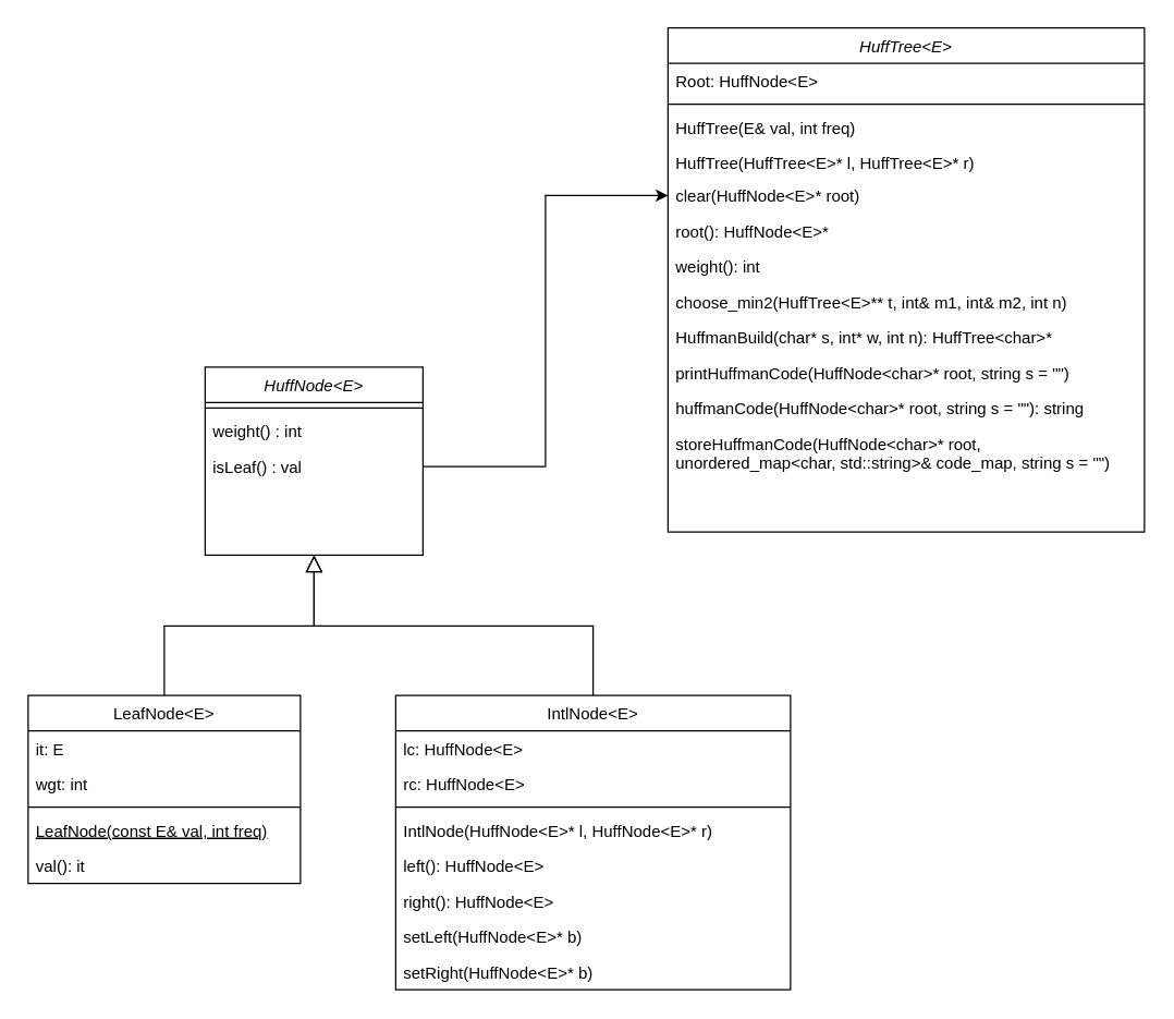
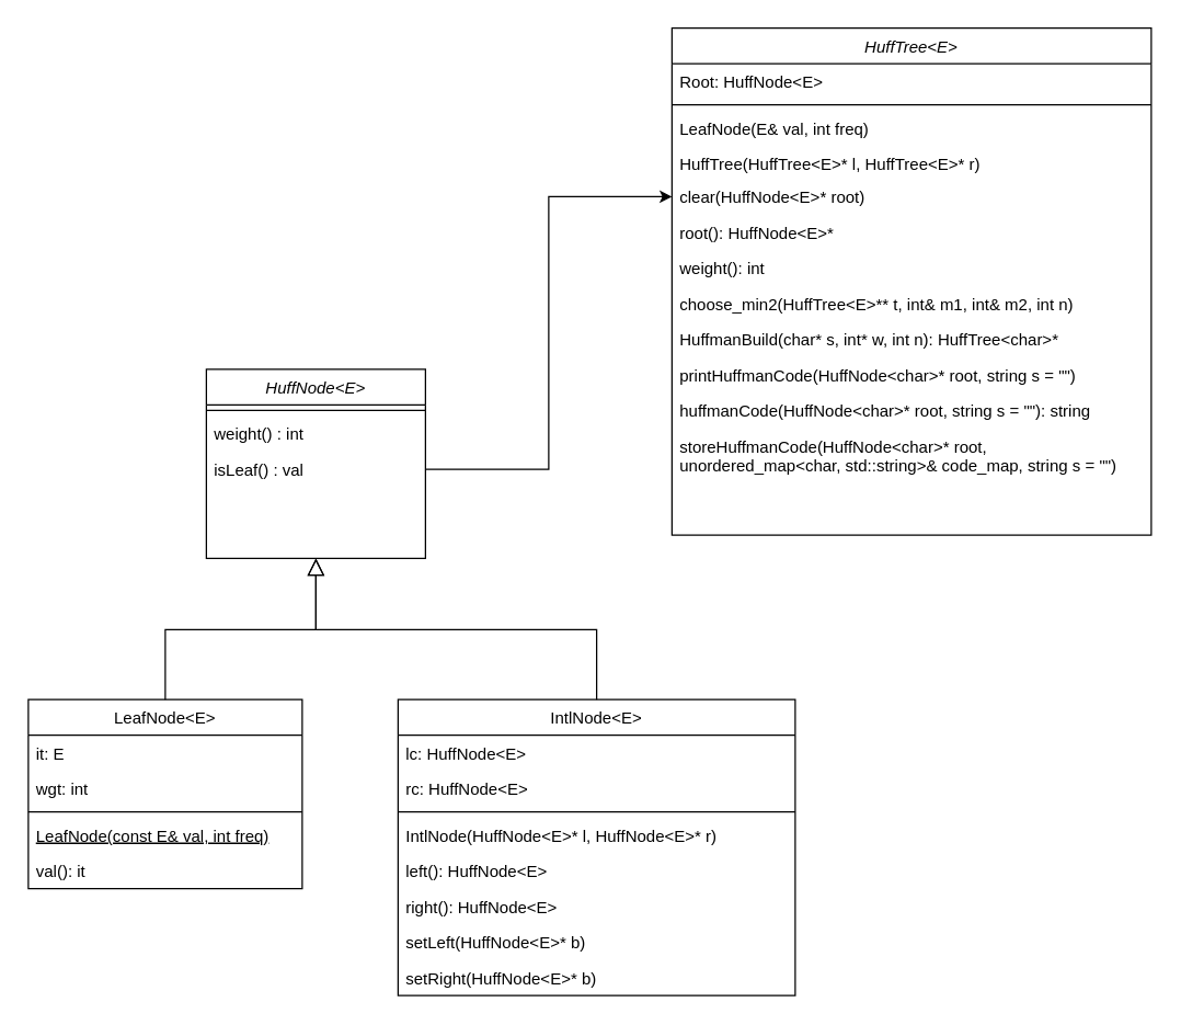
  <mxCell id="0" />
  <mxCell id="1" parent="0" />
  <mxCell id="2" value="HuffNode&lt;E&gt;" style="swimlane;fontStyle=2;align=center;verticalAlign=top;childLayout=stackLayout;horizontal=1;startSize=26;horizontalStack=0;resizeParent=1;resizeLast=0;collapsible=1;marginBottom=0;rounded=0;shadow=0;strokeWidth=1;" parent="1" vertex="1"><mxGeometry x="150" y="269" width="160" height="138" as="geometry"><mxRectangle x="230" y="140" width="160" height="26" as="alternateBounds" /></mxGeometry></mxCell>
  <mxCell id="3" value="" style="line;html=1;strokeWidth=1;align=left;verticalAlign=middle;spacingTop=-1;spacingLeft=3;spacingRight=3;rotatable=0;labelPosition=right;points=[];portConstraint=eastwest;" parent="2" vertex="1"><mxGeometry y="26" width="160" height="8" as="geometry" /></mxCell>
  <mxCell id="4" value="weight() : int&#10;" style="text;align=left;verticalAlign=top;spacingLeft=4;spacingRight=4;overflow=hidden;rotatable=0;points=[[0,0.5],[1,0.5]];portConstraint=eastwest;" parent="2" vertex="1"><mxGeometry y="34" width="160" height="26" as="geometry" /></mxCell>
  <mxCell id="5" value="isLeaf() : val" style="text;align=left;verticalAlign=top;spacingLeft=4;spacingRight=4;overflow=hidden;rotatable=0;points=[[0,0.5],[1,0.5]];portConstraint=eastwest;" vertex="1" parent="2"><mxGeometry y="60" width="160" height="26" as="geometry" /></mxCell>
  <mxCell id="6" value="LeafNode&lt;E&gt;" style="swimlane;fontStyle=0;align=center;verticalAlign=top;childLayout=stackLayout;horizontal=1;startSize=26;horizontalStack=0;resizeParent=1;resizeLast=0;collapsible=1;marginBottom=0;rounded=0;shadow=0;strokeWidth=1;" parent="1" vertex="1"><mxGeometry x="20" y="510" width="200" height="138" as="geometry"><mxRectangle x="130" y="380" width="160" height="26" as="alternateBounds" /></mxGeometry></mxCell>
  <mxCell id="7" value="it: E" style="text;align=left;verticalAlign=top;spacingLeft=4;spacingRight=4;overflow=hidden;rotatable=0;points=[[0,0.5],[1,0.5]];portConstraint=eastwest;" parent="6" vertex="1"><mxGeometry y="26" width="200" height="26" as="geometry" /></mxCell>
  <mxCell id="8" value="wgt: int" style="text;align=left;verticalAlign=top;spacingLeft=4;spacingRight=4;overflow=hidden;rotatable=0;points=[[0,0.5],[1,0.5]];portConstraint=eastwest;rounded=0;shadow=0;html=0;" parent="6" vertex="1"><mxGeometry y="52" width="200" height="26" as="geometry" /></mxCell>
  <mxCell id="9" value="" style="line;html=1;strokeWidth=1;align=left;verticalAlign=middle;spacingTop=-1;spacingLeft=3;spacingRight=3;rotatable=0;labelPosition=right;points=[];portConstraint=eastwest;" parent="6" vertex="1"><mxGeometry y="78" width="200" height="8" as="geometry" /></mxCell>
  <mxCell id="10" value="LeafNode(const E&amp; val, int freq)" style="text;align=left;verticalAlign=top;spacingLeft=4;spacingRight=4;overflow=hidden;rotatable=0;points=[[0,0.5],[1,0.5]];portConstraint=eastwest;fontStyle=4" parent="6" vertex="1"><mxGeometry y="86" width="200" height="26" as="geometry" /></mxCell>
  <mxCell id="11" value="val(): it" style="text;align=left;verticalAlign=top;spacingLeft=4;spacingRight=4;overflow=hidden;rotatable=0;points=[[0,0.5],[1,0.5]];portConstraint=eastwest;" parent="6" vertex="1"><mxGeometry y="112" width="200" height="26" as="geometry" /></mxCell>
  <mxCell id="12" value="" style="endArrow=block;endSize=10;endFill=0;shadow=0;strokeWidth=1;rounded=0;edgeStyle=elbowEdgeStyle;elbow=vertical;" parent="1" source="6" target="2" edge="1"><mxGeometry width="160" relative="1" as="geometry"><mxPoint x="130" y="353" as="sourcePoint" /><mxPoint x="130" y="353" as="targetPoint" /></mxGeometry></mxCell>
  <mxCell id="13" value="IntlNode&lt;E&gt;" style="swimlane;fontStyle=0;align=center;verticalAlign=top;childLayout=stackLayout;horizontal=1;startSize=26;horizontalStack=0;resizeParent=1;resizeLast=0;collapsible=1;marginBottom=0;rounded=0;shadow=0;strokeWidth=1;" parent="1" vertex="1"><mxGeometry x="290" y="510" width="290" height="216" as="geometry"><mxRectangle x="340" y="380" width="170" height="26" as="alternateBounds" /></mxGeometry></mxCell>
  <mxCell id="14" value="lc: HuffNode&lt;E&gt;" style="text;align=left;verticalAlign=top;spacingLeft=4;spacingRight=4;overflow=hidden;rotatable=0;points=[[0,0.5],[1,0.5]];portConstraint=eastwest;" parent="13" vertex="1"><mxGeometry y="26" width="290" height="26" as="geometry" /></mxCell>
  <mxCell id="15" value="rc: HuffNode&lt;E&gt;" style="text;align=left;verticalAlign=top;spacingLeft=4;spacingRight=4;overflow=hidden;rotatable=0;points=[[0,0.5],[1,0.5]];portConstraint=eastwest;" vertex="1" parent="13"><mxGeometry y="52" width="290" height="26" as="geometry" /></mxCell>
  <mxCell id="16" value="" style="line;html=1;strokeWidth=1;align=left;verticalAlign=middle;spacingTop=-1;spacingLeft=3;spacingRight=3;rotatable=0;labelPosition=right;points=[];portConstraint=eastwest;" parent="13" vertex="1"><mxGeometry y="78" width="290" height="8" as="geometry" /></mxCell>
  <mxCell id="17" value="IntlNode(HuffNode&lt;E&gt;* l, HuffNode&lt;E&gt;* r)" style="text;align=left;verticalAlign=top;spacingLeft=4;spacingRight=4;overflow=hidden;rotatable=0;points=[[0,0.5],[1,0.5]];portConstraint=eastwest;" vertex="1" parent="13"><mxGeometry y="86" width="290" height="26" as="geometry" /></mxCell>
  <mxCell id="18" value="left(): HuffNode&lt;E&gt;" style="text;align=left;verticalAlign=top;spacingLeft=4;spacingRight=4;overflow=hidden;rotatable=0;points=[[0,0.5],[1,0.5]];portConstraint=eastwest;" vertex="1" parent="13"><mxGeometry y="112" width="290" height="26" as="geometry" /></mxCell>
  <mxCell id="19" value="right(): HuffNode&lt;E&gt;" style="text;align=left;verticalAlign=top;spacingLeft=4;spacingRight=4;overflow=hidden;rotatable=0;points=[[0,0.5],[1,0.5]];portConstraint=eastwest;" vertex="1" parent="13"><mxGeometry y="138" width="290" height="26" as="geometry" /></mxCell>
  <mxCell id="20" value="setLeft(HuffNode&lt;E&gt;* b)" style="text;align=left;verticalAlign=top;spacingLeft=4;spacingRight=4;overflow=hidden;rotatable=0;points=[[0,0.5],[1,0.5]];portConstraint=eastwest;" vertex="1" parent="13"><mxGeometry y="164" width="290" height="26" as="geometry" /></mxCell>
  <mxCell id="21" value="setRight(HuffNode&lt;E&gt;* b)" style="text;align=left;verticalAlign=top;spacingLeft=4;spacingRight=4;overflow=hidden;rotatable=0;points=[[0,0.5],[1,0.5]];portConstraint=eastwest;" vertex="1" parent="13"><mxGeometry y="190" width="290" height="26" as="geometry" /></mxCell>
  <mxCell id="22" value="" style="endArrow=block;endSize=10;endFill=0;shadow=0;strokeWidth=1;rounded=0;edgeStyle=elbowEdgeStyle;elbow=vertical;" parent="1" source="13" target="2" edge="1"><mxGeometry width="160" relative="1" as="geometry"><mxPoint x="140" y="523" as="sourcePoint" /><mxPoint x="240" y="421" as="targetPoint" /></mxGeometry></mxCell>
  <mxCell id="23" value="HuffTree&lt;E&gt;" style="swimlane;fontStyle=2;align=center;verticalAlign=top;childLayout=stackLayout;horizontal=1;startSize=26;horizontalStack=0;resizeParent=1;resizeLast=0;collapsible=1;marginBottom=0;rounded=0;shadow=0;strokeWidth=1;" vertex="1" parent="1"><mxGeometry x="490" y="20" width="350" height="370" as="geometry"><mxRectangle x="230" y="140" width="160" height="26" as="alternateBounds" /></mxGeometry></mxCell>
  <mxCell id="24" value="Root: HuffNode&lt;E&gt;" style="text;align=left;verticalAlign=top;spacingLeft=4;spacingRight=4;overflow=hidden;rotatable=0;points=[[0,0.5],[1,0.5]];portConstraint=eastwest;" vertex="1" parent="23"><mxGeometry y="26" width="350" height="26" as="geometry" /></mxCell>
  <mxCell id="25" value="" style="line;html=1;strokeWidth=1;align=left;verticalAlign=middle;spacingTop=-1;spacingLeft=3;spacingRight=3;rotatable=0;labelPosition=right;points=[];portConstraint=eastwest;" vertex="1" parent="23"><mxGeometry y="52" width="350" height="8" as="geometry" /></mxCell>
- <mxCell id="26" value="HuffTree(E&amp; val, int freq)" style="text;align=left;verticalAlign=top;spacingLeft=4;spacingRight=4;overflow=hidden;rotatable=0;points=[[0,0.5],[1,0.5]];portConstraint=eastwest;" vertex="1" parent="23"><mxGeometry y="60" width="350" height="26" as="geometry" /></mxCell>
+ <mxCell id="26" value="LeafNode(E&amp; val, int freq)" style="text;align=left;verticalAlign=top;spacingLeft=4;spacingRight=4;overflow=hidden;rotatable=0;points=[[0,0.5],[1,0.5]];portConstraint=eastwest;" vertex="1" parent="23"><mxGeometry y="60" width="350" height="26" as="geometry" /></mxCell>
  <mxCell id="27" value="HuffTree(HuffTree&lt;E&gt;* l, HuffTree&lt;E&gt;* r)" style="text;align=left;verticalAlign=top;spacingLeft=4;spacingRight=4;overflow=hidden;rotatable=0;points=[[0,0.5],[1,0.5]];portConstraint=eastwest;" vertex="1" parent="23"><mxGeometry y="86" width="350" height="24" as="geometry" /></mxCell>
  <mxCell id="28" value="clear(HuffNode&lt;E&gt;* root)" style="text;align=left;verticalAlign=top;spacingLeft=4;spacingRight=4;overflow=hidden;rotatable=0;points=[[0,0.5],[1,0.5]];portConstraint=eastwest;" vertex="1" parent="23"><mxGeometry y="110" width="350" height="26" as="geometry" /></mxCell>
  <mxCell id="29" value="root(): HuffNode&lt;E&gt;*" style="text;align=left;verticalAlign=top;spacingLeft=4;spacingRight=4;overflow=hidden;rotatable=0;points=[[0,0.5],[1,0.5]];portConstraint=eastwest;" vertex="1" parent="23"><mxGeometry y="136" width="350" height="26" as="geometry" /></mxCell>
  <mxCell id="30" value="weight(): int" style="text;align=left;verticalAlign=top;spacingLeft=4;spacingRight=4;overflow=hidden;rotatable=0;points=[[0,0.5],[1,0.5]];portConstraint=eastwest;" vertex="1" parent="23"><mxGeometry y="162" width="350" height="26" as="geometry" /></mxCell>
  <mxCell id="31" value="choose_min2(HuffTree&lt;E&gt;** t, int&amp; m1, int&amp; m2, int n)" style="text;align=left;verticalAlign=top;spacingLeft=4;spacingRight=4;overflow=hidden;rotatable=0;points=[[0,0.5],[1,0.5]];portConstraint=eastwest;" vertex="1" parent="23"><mxGeometry y="188" width="350" height="26" as="geometry" /></mxCell>
  <mxCell id="32" value="HuffmanBuild(char* s, int* w, int n): HuffTree&lt;char&gt;*" style="text;align=left;verticalAlign=top;spacingLeft=4;spacingRight=4;overflow=hidden;rotatable=0;points=[[0,0.5],[1,0.5]];portConstraint=eastwest;" vertex="1" parent="23"><mxGeometry y="214" width="350" height="26" as="geometry" /></mxCell>
  <mxCell id="33" value="printHuffmanCode(HuffNode&lt;char&gt;* root, string s = &quot;&quot;)" style="text;align=left;verticalAlign=top;spacingLeft=4;spacingRight=4;overflow=hidden;rotatable=0;points=[[0,0.5],[1,0.5]];portConstraint=eastwest;" vertex="1" parent="23"><mxGeometry y="240" width="350" height="26" as="geometry" /></mxCell>
  <mxCell id="34" value="huffmanCode(HuffNode&lt;char&gt;* root, string s = &quot;&quot;): string" style="text;align=left;verticalAlign=top;spacingLeft=4;spacingRight=4;overflow=hidden;rotatable=0;points=[[0,0.5],[1,0.5]];portConstraint=eastwest;" vertex="1" parent="23"><mxGeometry y="266" width="350" height="26" as="geometry" /></mxCell>
  <mxCell id="35" value="storeHuffmanCode(HuffNode&lt;char&gt;* root,&#10;&#09;&#09;unordered_map&lt;char, std::string&gt;&amp; code_map, string s = &quot;&quot;)" style="text;align=left;verticalAlign=top;spacingLeft=4;spacingRight=4;overflow=hidden;rotatable=0;points=[[0,0.5],[1,0.5]];portConstraint=eastwest;" vertex="1" parent="23"><mxGeometry y="292" width="350" height="48" as="geometry" /></mxCell>
  <mxCell id="36" style="edgeStyle=orthogonalEdgeStyle;rounded=0;orthogonalLoop=1;jettySize=auto;html=1;exitX=1;exitY=0.5;exitDx=0;exitDy=0;entryX=0;entryY=0.5;entryDx=0;entryDy=0;" edge="1" parent="1" source="5" target="28"><mxGeometry relative="1" as="geometry"><mxPoint x="440" y="342" as="targetPoint" /></mxGeometry></mxCell>
